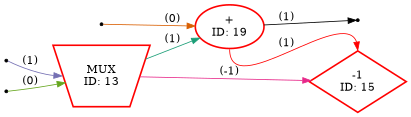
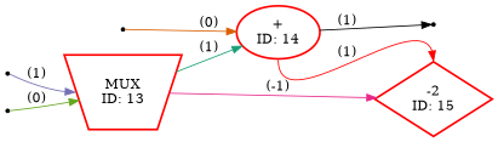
  digraph {
    rankdir=LR
    node [shape=point]
-   n1 [color=red label="+\nID: 19" style=bold shape=""]
-   n2 [color=red label="-1\nID: 15" shape=diamond style=bold]
+   n1 [color=red label="+\nID: 14" style=bold shape=""]
+   n2 [color=red label="-2\nID: 15" shape=diamond style=bold]
    NodeReinterpret23
    n4 [color=red height=0.5 label="MUX\nID: 13" shape=invtrapezium style=bold]
    NodeReinterpret9
    NodeEq11
    NodeConstantDouble12
    n1 -> n2 [color=red headport=n label="(1)" photon_data="EDGE,SrcNode:14,SrcNodePort:result" tailport=s]
    n1 -> NodeReinterpret23 [label="(1)"]
    n4 -> n1 [color="/dark28/1" label="(1)" photon_data="EDGE,SrcNode:13,SrcNodePort:result"]
    n4 -> n2 [color="/dark28/4" label="(-1)" photon_data="EDGE,SrcNode:15,SrcNodePort:output"]
    NodeReinterpret9 -> n1 [color="/dark28/2" label="(0)" photon_data="EDGE,SrcNode:9,SrcNodePort:output"]
    NodeEq11 -> n4 [color="/dark28/3" headport=w label="(1)" photon_data="EDGE,SrcNode:11,SrcNodePort:result"]
    NodeConstantDouble12 -> n4 [color="/dark28/5" label="(0)" photon_data="EDGE,SrcNode:12,SrcNodePort:value"]
  }
